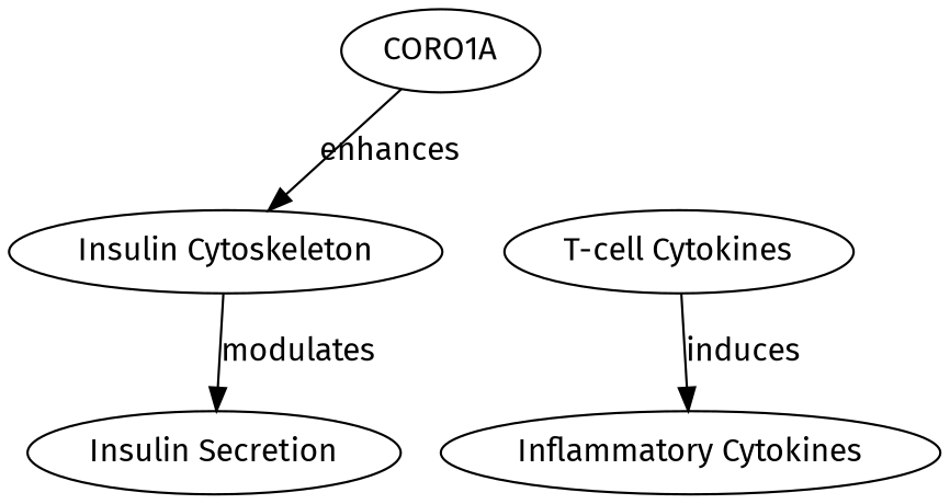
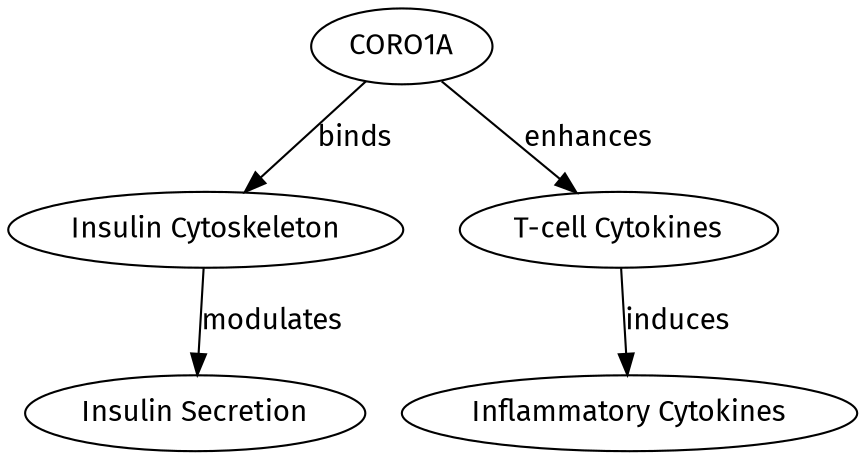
  digraph {
    fontname="Fira Sans"
    node [fontname="Fira Sans"]
    edge [fontname="Fira Sans"]
    n1 [label="Insulin Cytoskeleton"]
    CORO1A
    n3 [label="T-cell Cytokines"]
    "Insulin Secretion"
    "Inflammatory Cytokines"
    n1 -> "Insulin Secretion" [evidence="Actin cytoskeleton dynamics are crucial for insulin secretion in pancreatic beta cells (PMID: 23456789)." label=modulates probability=0.7]
-   CORO1A -> n1 [evidence="CORO1A is known to bind to the actin cytoskeleton, influencing its dynamics (PMID: 12345678)." label=enhances probability=0.8]
+   CORO1A -> n1 [evidence="CORO1A is known to bind to the actin cytoskeleton, influencing its dynamics (PMID: 12345678)." label=binds probability=0.8]
+   CORO1A -> n3 [evidence="CORO1A is involved in T-cell activation (PMID: 45678901)." label=enhances probability=0.75]
    n3 -> "Inflammatory Cytokines" [evidence="Activated T-cells release inflammatory cytokines (PMID: 56789012)." label=induces probability=0.65]
  }
